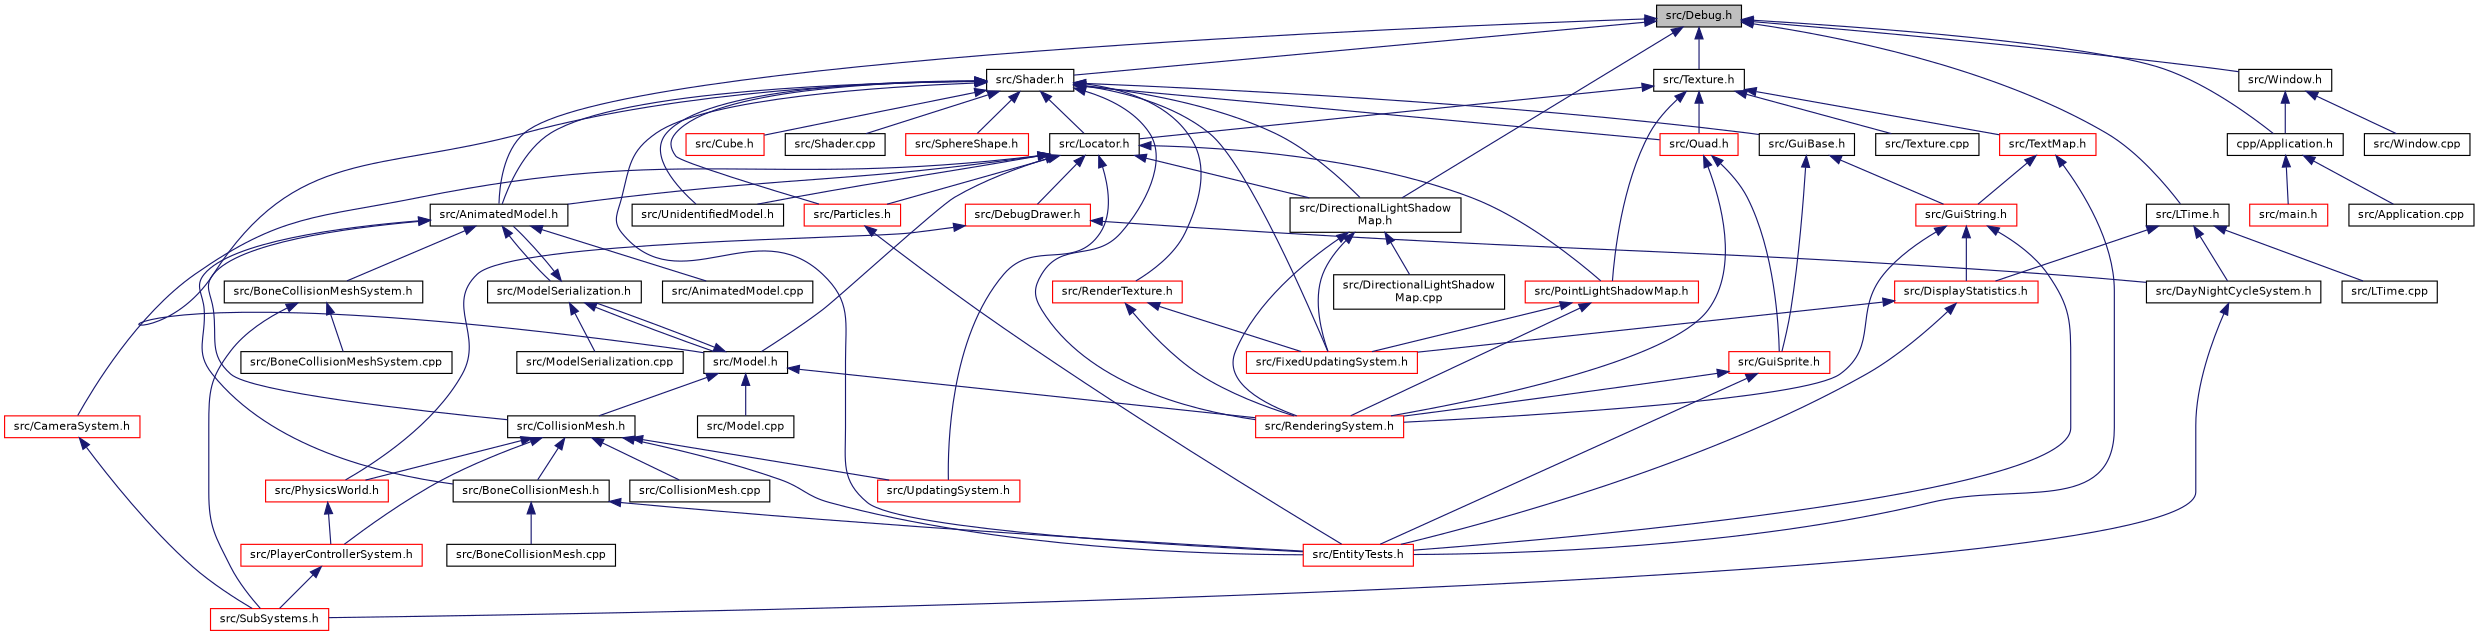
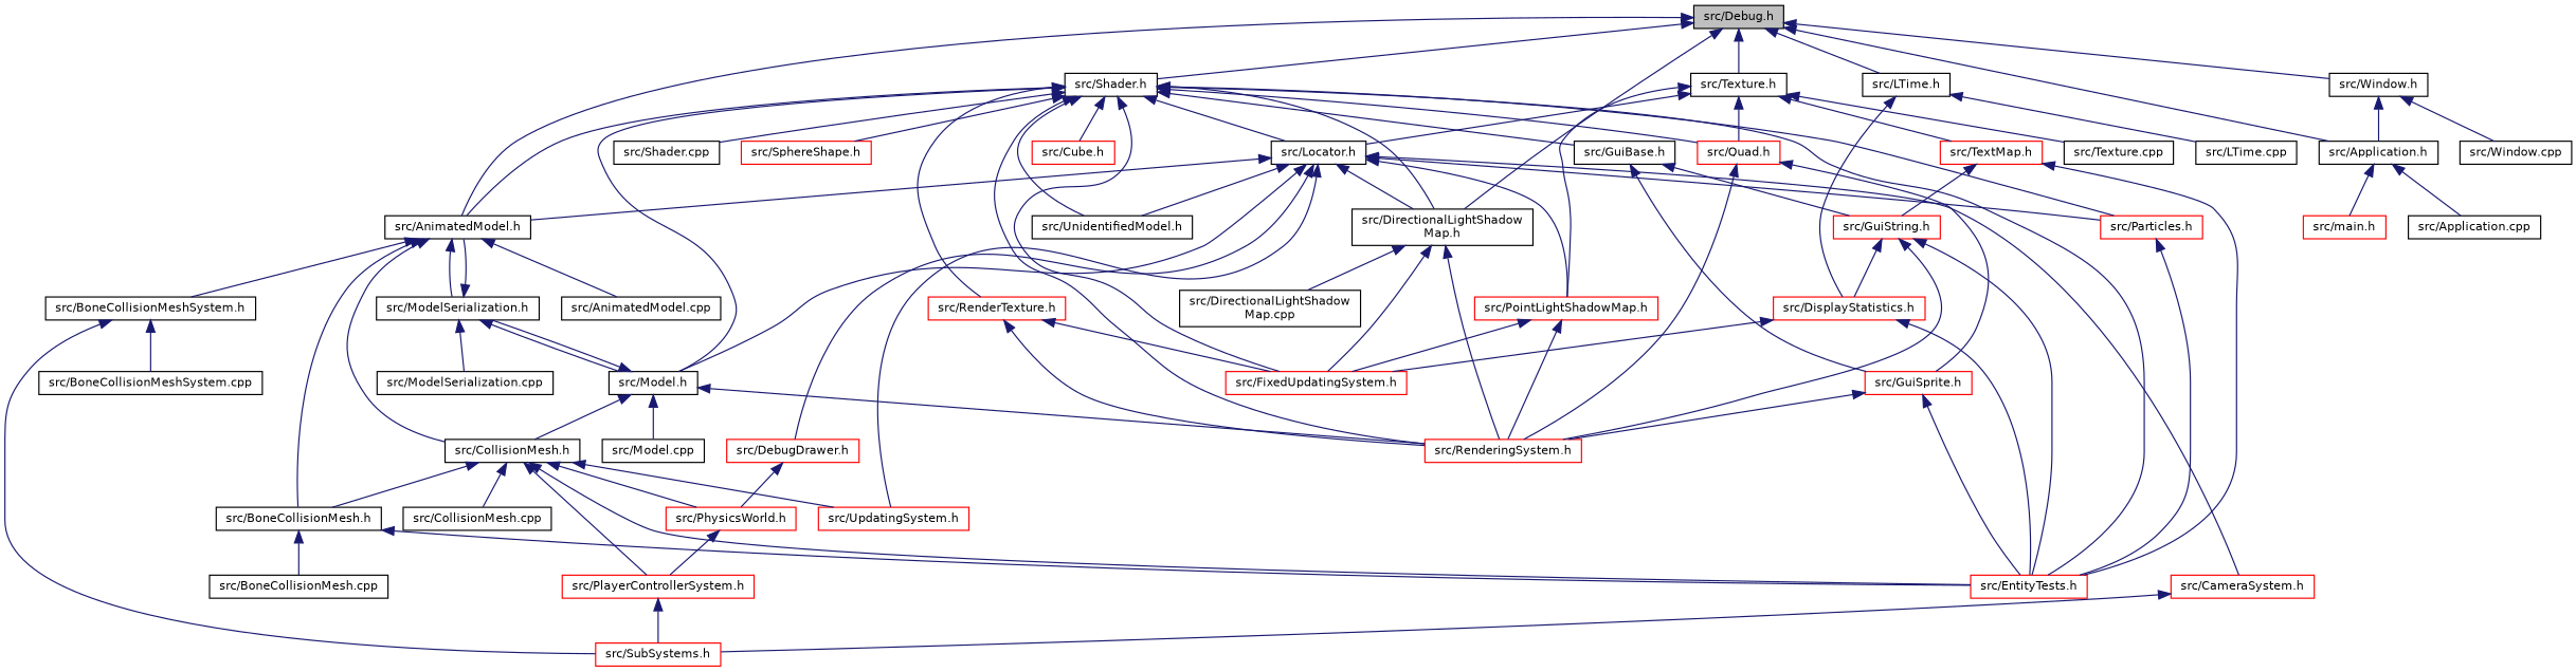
  digraph {
    node [color=black fillcolor=white fontname=Helvetica fontsize=10 shape=record style=filled]
    edge [color=midnightblue dir=back fontname=Helvetica fontsize=10 labelfontname=Helvetica labelfontsize=10 style=solid]
    n1 [fillcolor=grey75 fontcolor=black height=0.2 label="src/Debug.h" width=0.4]
    n2 [height=0.2 label="src/AnimatedModel.h" width=0.4]
    n3 [height=0.2 label="src/Shader.h" width=0.4]
    n4 [height=0.2 label="src/DirectionalLightShadow\lMap.h" width=0.4]
    n5 [height=0.2 label="src/Texture.h" width=0.4]
-   n6 [height=0.2 label="cpp/Application.h" width=0.4]
+   n6 [height=0.2 label="src/Application.h" width=0.4]
    n7 [height=0.2 label="src/LTime.h" width=0.4]
    n8 [height=0.2 label="src/Window.h" width=0.4]
    n9 [height=0.2 label="src/AnimatedModel.cpp" width=0.4]
    n10 [height=0.2 label="src/ModelSerialization.h" width=0.4]
    n11 [height=0.2 label="src/CollisionMesh.h" width=0.4]
    n12 [height=0.2 label="src/BoneCollisionMesh.h" width=0.4]
    n13 [height=0.2 label="src/BoneCollisionMeshSystem.h" width=0.4]
    n14 [height=0.2 label="src/Model.h" width=0.4]
    n15 [color=red height=0.2 label="src/RenderingSystem.h" width=0.4]
    n16 [color=red height=0.2 label="src/EntityTests.h" width=0.4]
    n17 [height=0.2 label="src/Locator.h" width=0.4]
    n18 [color=red height=0.2 label="src/Particles.h" width=0.4]
    n19 [color=red height=0.2 label="src/FixedUpdatingSystem.h" width=0.4]
    n20 [height=0.2 label="src/UnidentifiedModel.h" width=0.4]
    n21 [height=0.2 label="src/GuiBase.h" width=0.4]
    n22 [color=red height=0.2 label="src/Quad.h" width=0.4]
    n23 [color=red height=0.2 label="src/Cube.h" width=0.4]
    n24 [color=red height=0.2 label="src/RenderTexture.h" width=0.4]
    n25 [height=0.2 label="src/Shader.cpp" width=0.4]
    n26 [color=red height=0.2 label="src/SphereShape.h" width=0.4]
    n27 [height=0.2 label="src/DirectionalLightShadow\lMap.cpp" width=0.4]
    n28 [color=red height=0.2 label="src/PointLightShadowMap.h" width=0.4]
    n29 [color=red height=0.2 label="src/TextMap.h" width=0.4]
    n30 [height=0.2 label="src/Texture.cpp" width=0.4]
    n31 [height=0.2 label="src/Application.cpp" width=0.4]
    n32 [color=red height=0.2 label="src/main.h" width=0.4]
-   n33 [height=0.2 label="src/DayNightCycleSystem.h" width=0.4]
    n34 [color=red height=0.2 label="src/DisplayStatistics.h" width=0.4]
    n35 [height=0.2 label="src/LTime.cpp" width=0.4]
    n36 [height=0.2 label="src/Window.cpp" width=0.4]
    n37 [height=0.2 label="src/ModelSerialization.cpp" width=0.4]
    n38 [color=red height=0.2 label="src/PhysicsWorld.h" width=0.4]
    n39 [color=red height=0.2 label="src/PlayerControllerSystem.h" width=0.4]
    n40 [color=red height=0.2 label="src/UpdatingSystem.h" width=0.4]
    n41 [height=0.2 label="src/CollisionMesh.cpp" width=0.4]
    n42 [height=0.2 label="src/BoneCollisionMesh.cpp" width=0.4]
    n43 [color=red height=0.2 label="src/SubSystems.h" width=0.4]
    n44 [height=0.2 label="src/BoneCollisionMeshSystem.cpp" width=0.4]
    n45 [height=0.2 label="src/Model.cpp" width=0.4]
    n46 [color=red height=0.2 label="src/DebugDrawer.h" width=0.4]
    n47 [color=red height=0.2 label="src/CameraSystem.h" width=0.4]
    n48 [color=red height=0.2 label="src/GuiString.h" width=0.4]
    n49 [color=red height=0.2 label="src/GuiSprite.h" width=0.4]
    n1 -> n2
    n1 -> n3
    n1 -> n4
    n1 -> n5
    n1 -> n6
    n1 -> n7
    n1 -> n8
    n2 -> n9
    n2 -> n10
    n2 -> n11
    n2 -> n12
    n2 -> n13
    n3 -> n2
    n3 -> n4
    n3 -> n14
    n3 -> n15
    n3 -> n16
    n3 -> n17
    n3 -> n18
    n3 -> n19
    n3 -> n20
    n3 -> n21
    n3 -> n22
    n3 -> n23
    n3 -> n24
    n3 -> n25
    n3 -> n26
    n4 -> n15
    n4 -> n19
    n4 -> n27
    n5 -> n17
    n5 -> n22
    n5 -> n28
    n5 -> n29
    n5 -> n30
    n6 -> n31
    n6 -> n32
-   n7 -> n33
    n7 -> n34
    n7 -> n35
    n8 -> n6
    n8 -> n36
    n10 -> n2
    n10 -> n14
    n10 -> n37
    n11 -> n12
    n11 -> n16
    n11 -> n38
    n11 -> n39
    n11 -> n40
    n11 -> n41
    n12 -> n16
    n12 -> n42
    n13 -> n43
    n13 -> n44
    n14 -> n10
    n14 -> n11
    n14 -> n15
    n14 -> n45
    n17 -> n2
    n17 -> n4
    n17 -> n14
    n17 -> n18
    n17 -> n20
    n17 -> n28
    n17 -> n40
    n17 -> n46
    n17 -> n47
    n18 -> n16
    n21 -> n48
    n21 -> n49
    n22 -> n15
    n22 -> n49
    n24 -> n15
    n24 -> n19
    n28 -> n15
    n28 -> n19
    n29 -> n16
    n29 -> n48
-   n33 -> n43
    n34 -> n16
    n34 -> n19
    n38 -> n39
    n39 -> n43
-   n46 -> n33
    n46 -> n38
    n47 -> n43
    n48 -> n15
    n48 -> n16
    n48 -> n34
    n49 -> n15
    n49 -> n16
  }
